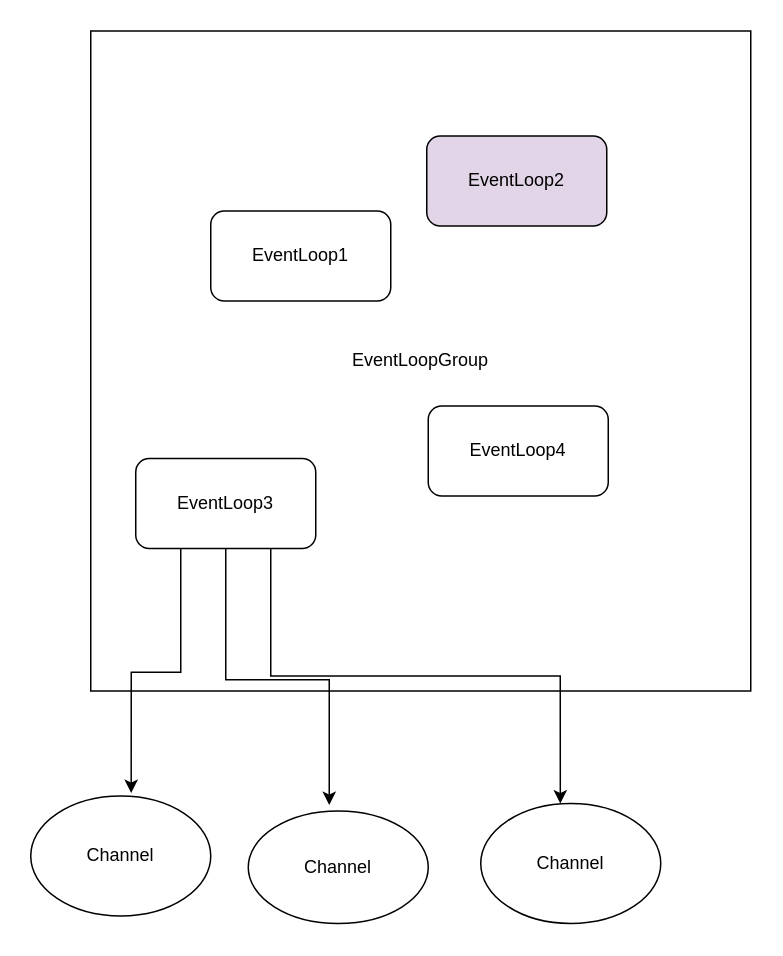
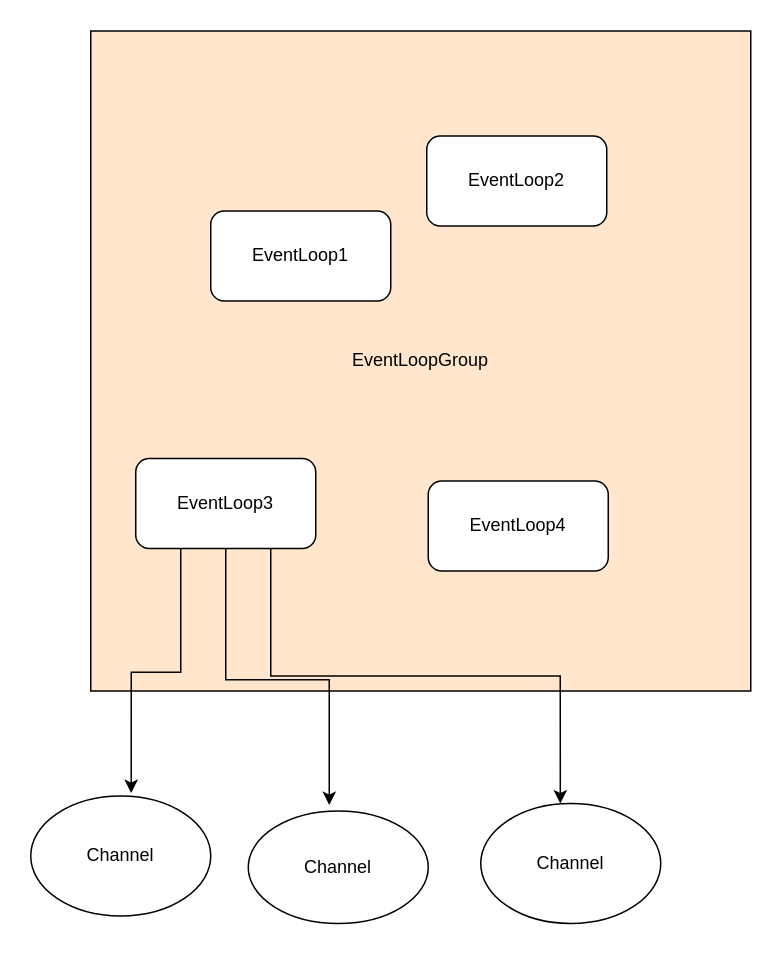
  <mxCell id="0" />
  <mxCell id="1" parent="0" />
- <mxCell id="2" value="EventLoopGroup" style="whiteSpace=wrap;html=1;aspect=fixed;" vertex="1" parent="1"><mxGeometry x="60" y="20" width="440" height="440" as="geometry" /></mxCell>
+ <mxCell id="2" value="EventLoopGroup" style="whiteSpace=wrap;html=1;aspect=fixed;fillColor=#ffe6cc;" vertex="1" parent="1"><mxGeometry x="60" y="20" width="440" height="440" as="geometry" /></mxCell>
  <mxCell id="3" value="EventLoop1" style="rounded=1;whiteSpace=wrap;html=1;" vertex="1" parent="1"><mxGeometry x="140" y="140" width="120" height="60" as="geometry" /></mxCell>
- <mxCell id="4" value="EventLoop2" style="rounded=1;whiteSpace=wrap;html=1;fillColor=#e1d5e7;" vertex="1" parent="1"><mxGeometry x="284" y="90" width="120" height="60" as="geometry" /></mxCell>
+ <mxCell id="4" value="EventLoop2" style="rounded=1;whiteSpace=wrap;html=1;" vertex="1" parent="1"><mxGeometry x="284" y="90" width="120" height="60" as="geometry" /></mxCell>
  <mxCell id="5" style="edgeStyle=orthogonalEdgeStyle;rounded=0;orthogonalLoop=1;jettySize=auto;html=1;exitX=0.5;exitY=1;exitDx=0;exitDy=0;entryX=0.45;entryY=-0.053;entryDx=0;entryDy=0;entryPerimeter=0;" edge="1" parent="1" source="8" target="11"><mxGeometry relative="1" as="geometry" /></mxCell>
  <mxCell id="6" style="edgeStyle=orthogonalEdgeStyle;rounded=0;orthogonalLoop=1;jettySize=auto;html=1;exitX=0.25;exitY=1;exitDx=0;exitDy=0;entryX=0.558;entryY=-0.025;entryDx=0;entryDy=0;entryPerimeter=0;" edge="1" parent="1" source="8" target="10"><mxGeometry relative="1" as="geometry" /></mxCell>
  <mxCell id="7" style="edgeStyle=orthogonalEdgeStyle;rounded=0;orthogonalLoop=1;jettySize=auto;html=1;exitX=0.75;exitY=1;exitDx=0;exitDy=0;entryX=0.442;entryY=0;entryDx=0;entryDy=0;entryPerimeter=0;" edge="1" parent="1" source="8" target="12"><mxGeometry relative="1" as="geometry" /></mxCell>
  <mxCell id="8" value="EventLoop3" style="rounded=1;whiteSpace=wrap;html=1;" vertex="1" parent="1"><mxGeometry x="90" y="305" width="120" height="60" as="geometry" /></mxCell>
- <mxCell id="9" value="EventLoop4" style="rounded=1;whiteSpace=wrap;html=1;" vertex="1" parent="1"><mxGeometry x="285" y="270" width="120" height="60" as="geometry" /></mxCell>
+ <mxCell id="9" value="EventLoop4" style="rounded=1;whiteSpace=wrap;html=1;" vertex="1" parent="1"><mxGeometry x="285" y="320" width="120" height="60" as="geometry" /></mxCell>
  <mxCell id="10" value="Channel" style="ellipse;whiteSpace=wrap;html=1;" vertex="1" parent="1"><mxGeometry x="20" y="530" width="120" height="80" as="geometry" /></mxCell>
  <mxCell id="11" value="Channel" style="ellipse;whiteSpace=wrap;html=1;" vertex="1" parent="1"><mxGeometry x="165" y="540" width="120" height="75" as="geometry" /></mxCell>
  <mxCell id="12" value="Channel" style="ellipse;whiteSpace=wrap;html=1;" vertex="1" parent="1"><mxGeometry x="320" y="535" width="120" height="80" as="geometry" /></mxCell>
